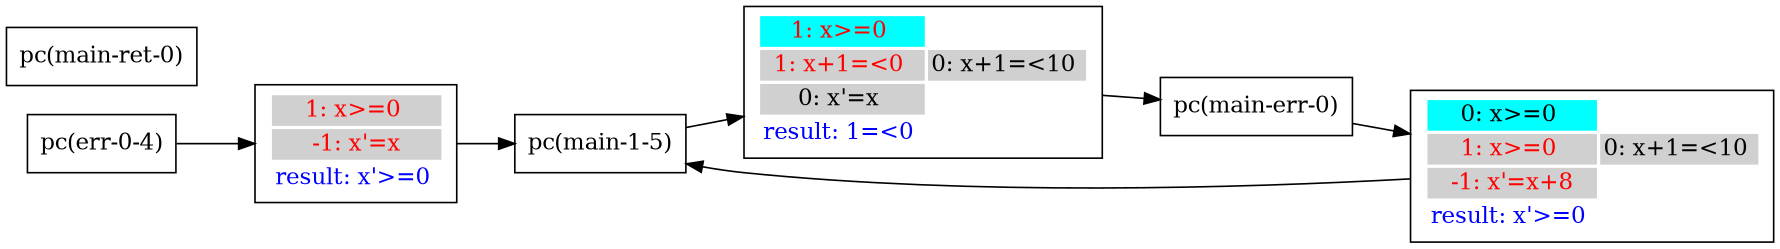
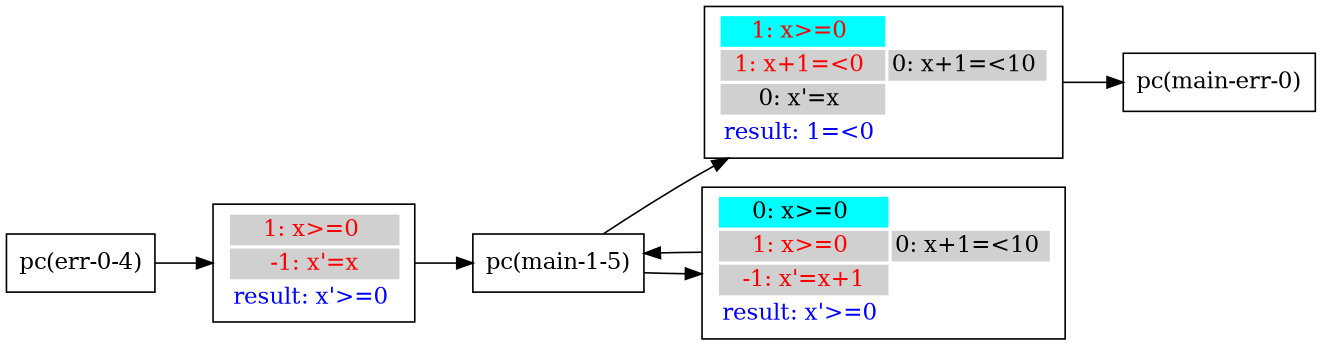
  digraph {
    rankdir=LR
    node [shape=box]
    n1 [label="pc(err-0-4)"]
    n2 [label=<<TABLE border="0"><TR><TD bgcolor = "#D0D0D0"><FONT COLOR="red">1: x&#062;=0 </FONT></TD></TR><TR><TD bgcolor = "#D0D0D0"><FONT COLOR="red"> -1: x'=x </FONT></TD></TR><TR><TD bgcolor = "white"><FONT COLOR="blue">result: x'&#062;=0 </FONT></TD></TR></TABLE>>]
    n3 [label="pc(main-1-5)"]
    n4 [label=<<TABLE border="0"><TR><TD bgcolor = "#00FFFF"><FONT COLOR="red">1: x&#062;=0 </FONT></TD></TR><TR><TD bgcolor = "#D0D0D0"><FONT COLOR="red">1: x+1=&#060;0 </FONT></TD><TD bgcolor = "#D0D0D0"><FONT COLOR="black">0: x+1=&#060;10 </FONT></TD></TR><TR><TD bgcolor = "#D0D0D0"><FONT COLOR="black">0: x'=x </FONT></TD></TR><TR><TD bgcolor = "white"><FONT COLOR="blue">result: 1=&#060;0 </FONT></TD></TR></TABLE>>]
-   n5 [label=<<TABLE border="0"><TR><TD bgcolor = "#00FFFF"><FONT COLOR="black">0: x&#062;=0 </FONT></TD></TR><TR><TD bgcolor = "#D0D0D0"><FONT COLOR="red">1: x&#062;=0 </FONT></TD><TD bgcolor = "#D0D0D0"><FONT COLOR="black">0: x+1=&#060;10 </FONT></TD></TR><TR><TD bgcolor = "#D0D0D0"><FONT COLOR="red"> -1: x'=x+8 </FONT></TD></TR><TR><TD bgcolor = "white"><FONT COLOR="blue">result: x'&#062;=0 </FONT></TD></TR></TABLE>>]
+   n5 [label=<<TABLE border="0"><TR><TD bgcolor = "#00FFFF"><FONT COLOR="black">0: x&#062;=0 </FONT></TD></TR><TR><TD bgcolor = "#D0D0D0"><FONT COLOR="red">1: x&#062;=0 </FONT></TD><TD bgcolor = "#D0D0D0"><FONT COLOR="black">0: x+1=&#060;10 </FONT></TD></TR><TR><TD bgcolor = "#D0D0D0"><FONT COLOR="red"> -1: x'=x+1 </FONT></TD></TR><TR><TD bgcolor = "white"><FONT COLOR="blue">result: x'&#062;=0 </FONT></TD></TR></TABLE>>]
    n6 [label="pc(main-err-0)"]
-   n7 [label="pc(main-ret-0)"]
    n1 -> n2
    n2 -> n3
    n3 -> n4
-   n6 -> n5
+   n3 -> n5
    n4 -> n6
    n5 -> n3
  }
